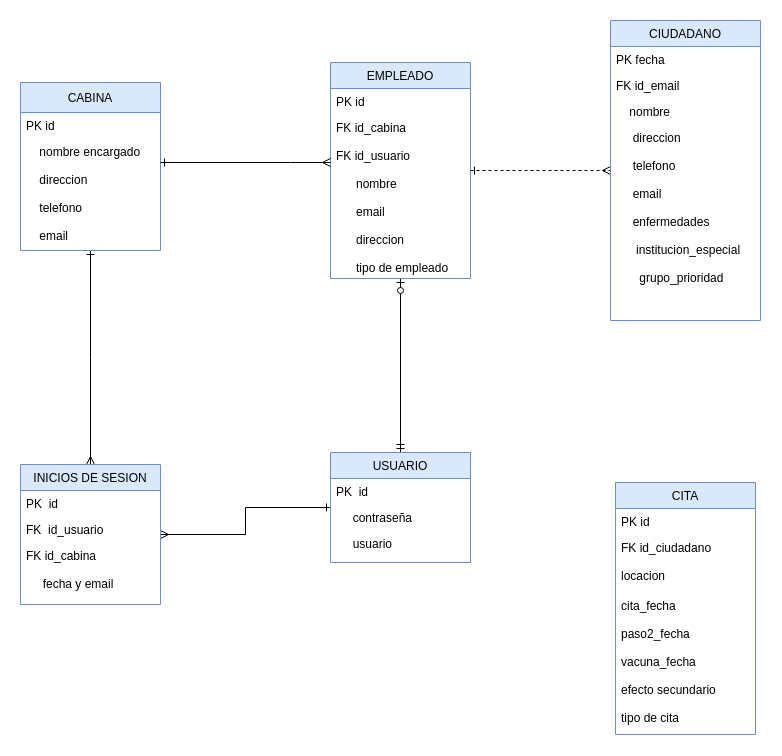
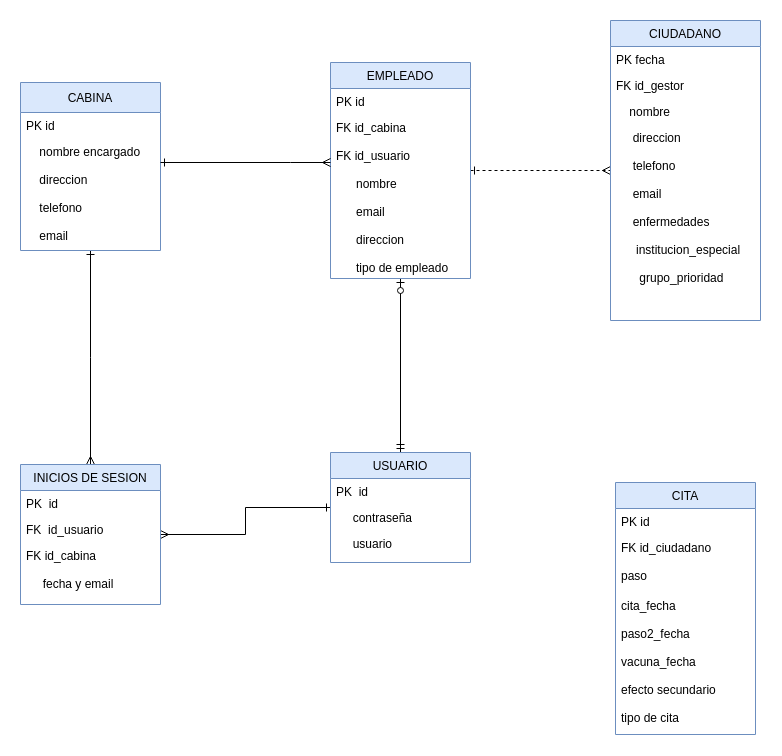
  <mxCell id="0" />
  <mxCell id="1" parent="0" />
  <mxCell id="2" style="edgeStyle=orthogonalEdgeStyle;rounded=0;orthogonalLoop=1;jettySize=auto;html=1;entryX=0.5;entryY=0;entryDx=0;entryDy=0;fontColor=#000000;startArrow=ERone;startFill=0;endArrow=ERmany;endFill=0;" parent="1" source="3" edge="1"><mxGeometry relative="1" as="geometry"><mxPoint x="90" y="464" as="targetPoint" /></mxGeometry></mxCell>
  <mxCell id="3" value="CABINA" style="swimlane;fontStyle=0;childLayout=stackLayout;horizontal=1;startSize=30;fillColor=#dae8fc;horizontalStack=0;resizeParent=1;resizeParentMax=0;resizeLast=0;collapsible=1;marginBottom=0;strokeColor=#6c8ebf;" parent="1" vertex="1"><mxGeometry x="20" y="82" width="140" height="168" as="geometry"><mxRectangle x="140" y="130" width="70" height="26" as="alternateBounds" /></mxGeometry></mxCell>
  <mxCell id="4" value="PK id" style="text;strokeColor=none;fillColor=none;align=left;verticalAlign=top;spacingLeft=4;spacingRight=4;overflow=hidden;rotatable=0;points=[[0,0.5],[1,0.5]];portConstraint=eastwest;labelBackgroundColor=none;fontStyle=0" parent="3" vertex="1"><mxGeometry y="30" width="140" height="26" as="geometry" /></mxCell>
  <mxCell id="5" value="    nombre encargado&#10;  &#10;    direccion&#10;&#10;    telefono&#10;&#10;    email&#10;&#10;&#10;" style="text;strokeColor=none;fillColor=none;align=left;verticalAlign=top;spacingLeft=4;spacingRight=4;overflow=hidden;rotatable=0;points=[[0,0.5],[1,0.5]];portConstraint=eastwest;" parent="3" vertex="1"><mxGeometry y="56" width="140" height="112" as="geometry" /></mxCell>
  <mxCell id="6" style="edgeStyle=orthogonalEdgeStyle;rounded=0;orthogonalLoop=1;jettySize=auto;html=1;startArrow=ERone;startFill=0;endArrow=ERmany;endFill=0;dashed=1;" parent="1" source="8" target="11" edge="1"><mxGeometry relative="1" as="geometry"><mxPoint x="560" y="170" as="targetPoint" /></mxGeometry></mxCell>
  <mxCell id="7" style="edgeStyle=orthogonalEdgeStyle;rounded=0;orthogonalLoop=1;jettySize=auto;html=1;entryX=0.5;entryY=0;entryDx=0;entryDy=0;fontColor=#000000;startArrow=ERzeroToOne;startFill=1;endArrow=ERmandOne;endFill=0;" parent="1" source="8" target="21" edge="1"><mxGeometry relative="1" as="geometry" /></mxCell>
  <mxCell id="8" value="EMPLEADO" style="swimlane;fontStyle=0;childLayout=stackLayout;horizontal=1;startSize=26;fillColor=#dae8fc;horizontalStack=0;resizeParent=1;resizeParentMax=0;resizeLast=0;collapsible=1;marginBottom=0;strokeColor=#6c8ebf;" parent="1" vertex="1"><mxGeometry x="330" y="62" width="140" height="216" as="geometry" /></mxCell>
  <mxCell id="9" value="PK id" style="text;strokeColor=none;fillColor=none;align=left;verticalAlign=top;spacingLeft=4;spacingRight=4;overflow=hidden;rotatable=0;points=[[0,0.5],[1,0.5]];portConstraint=eastwest;fontStyle=0;" parent="8" vertex="1"><mxGeometry y="26" width="140" height="26" as="geometry" /></mxCell>
  <mxCell id="10" value="FK id_cabina  &#10;&#10;FK id_usuario&#10;&#10;      nombre&#10;&#10;      email&#10;&#10;      direccion&#10;&#10;      tipo de empleado&#10;" style="text;strokeColor=none;fillColor=none;align=left;verticalAlign=top;spacingLeft=4;spacingRight=4;overflow=hidden;rotatable=0;points=[[0,0.5],[1,0.5]];portConstraint=eastwest;" parent="8" vertex="1"><mxGeometry y="52" width="140" height="164" as="geometry" /></mxCell>
  <mxCell id="11" value="CIUDADANO" style="swimlane;fontStyle=0;childLayout=stackLayout;horizontal=1;startSize=26;fillColor=#dae8fc;horizontalStack=0;resizeParent=1;resizeParentMax=0;resizeLast=0;collapsible=1;marginBottom=0;strokeColor=#6c8ebf;" parent="1" vertex="1"><mxGeometry x="610" y="20" width="150" height="300" as="geometry" /></mxCell>
  <mxCell id="12" value="PK fecha" style="text;strokeColor=none;fillColor=none;align=left;verticalAlign=top;spacingLeft=4;spacingRight=4;overflow=hidden;rotatable=0;points=[[0,0.5],[1,0.5]];portConstraint=eastwest;fontStyle=0" parent="11" vertex="1"><mxGeometry y="26" width="150" height="26" as="geometry" /></mxCell>
- <mxCell id="13" value="FK id_email" style="text;strokeColor=none;fillColor=none;align=left;verticalAlign=top;spacingLeft=4;spacingRight=4;overflow=hidden;rotatable=0;points=[[0,0.5],[1,0.5]];portConstraint=eastwest;fontStyle=0" parent="11" vertex="1"><mxGeometry y="52" width="150" height="26" as="geometry" /></mxCell>
+ <mxCell id="13" value="FK id_gestor" style="text;strokeColor=none;fillColor=none;align=left;verticalAlign=top;spacingLeft=4;spacingRight=4;overflow=hidden;rotatable=0;points=[[0,0.5],[1,0.5]];portConstraint=eastwest;fontStyle=0" parent="11" vertex="1"><mxGeometry y="52" width="150" height="26" as="geometry" /></mxCell>
  <mxCell id="14" value="      nombre" style="text;strokeColor=none;fillColor=none;align=left;verticalAlign=top;spacingLeft=4;spacingRight=4;overflow=hidden;rotatable=0;points=[[0,0.5],[1,0.5]];portConstraint=eastwest;" parent="11" vertex="1"><mxGeometry y="78" width="150" height="26" as="geometry" /></mxCell>
  <mxCell id="15" value="     direccion&#10;&#10;     telefono&#10;&#10;     email&#10;&#10;     enfermedades &#10;    &#10;      institucion_especial &#10;&#10;       grupo_prioridad" style="text;strokeColor=none;fillColor=none;align=left;verticalAlign=top;spacingLeft=4;spacingRight=4;overflow=hidden;rotatable=0;points=[[0,0.5],[1,0.5]];portConstraint=eastwest;fontStyle=0" parent="11" vertex="1"><mxGeometry y="104" width="150" height="196" as="geometry" /></mxCell>
  <mxCell id="16" value="CITA" style="swimlane;fontStyle=0;childLayout=stackLayout;horizontal=1;startSize=26;fillColor=#dae8fc;horizontalStack=0;resizeParent=1;resizeParentMax=0;resizeLast=0;collapsible=1;marginBottom=0;strokeColor=#6c8ebf;" parent="1" vertex="1"><mxGeometry x="615" y="482" width="140" height="252" as="geometry" /></mxCell>
  <mxCell id="17" value="PK id" style="text;strokeColor=none;fillColor=none;align=left;verticalAlign=top;spacingLeft=4;spacingRight=4;overflow=hidden;rotatable=0;points=[[0,0.5],[1,0.5]];portConstraint=eastwest;fontStyle=0" parent="16" vertex="1"><mxGeometry y="26" width="140" height="26" as="geometry" /></mxCell>
- <mxCell id="18" value="FK id_ciudadano&#10;&#10;locacion" style="text;strokeColor=none;fillColor=none;align=left;verticalAlign=top;spacingLeft=4;spacingRight=4;overflow=hidden;rotatable=0;points=[[0,0.5],[1,0.5]];portConstraint=eastwest;" parent="16" vertex="1"><mxGeometry y="52" width="140" height="58" as="geometry" /></mxCell>
+ <mxCell id="18" value="FK id_ciudadano&#10;&#10;paso" style="text;strokeColor=none;fillColor=none;align=left;verticalAlign=top;spacingLeft=4;spacingRight=4;overflow=hidden;rotatable=0;points=[[0,0.5],[1,0.5]];portConstraint=eastwest;" parent="16" vertex="1"><mxGeometry y="52" width="140" height="58" as="geometry" /></mxCell>
  <mxCell id="19" value="cita_fecha&#10;&#10;paso2_fecha&#10;&#10;vacuna_fecha&#10;&#10;efecto secundario&#10;&#10;tipo de cita" style="text;strokeColor=none;fillColor=none;align=left;verticalAlign=top;spacingLeft=4;spacingRight=4;overflow=hidden;rotatable=0;points=[[0,0.5],[1,0.5]];portConstraint=eastwest;fontStyle=0" parent="16" vertex="1"><mxGeometry y="110" width="140" height="142" as="geometry" /></mxCell>
  <mxCell id="20" style="edgeStyle=orthogonalEdgeStyle;rounded=0;orthogonalLoop=1;jettySize=auto;html=1;fontColor=#000000;startArrow=ERone;startFill=0;endArrow=ERmany;endFill=0;" parent="1" source="21" target="26" edge="1"><mxGeometry relative="1" as="geometry"><mxPoint x="170" y="522.059" as="targetPoint" /></mxGeometry></mxCell>
  <mxCell id="21" value="USUARIO" style="swimlane;fontStyle=0;childLayout=stackLayout;horizontal=1;startSize=26;fillColor=#dae8fc;horizontalStack=0;resizeParent=1;resizeParentMax=0;resizeLast=0;collapsible=1;marginBottom=0;strokeColor=#6c8ebf;" parent="1" vertex="1"><mxGeometry x="330" y="452" width="140" height="110" as="geometry"><mxRectangle x="280" y="285" width="90" height="26" as="alternateBounds" /></mxGeometry></mxCell>
  <mxCell id="22" value="PK  id" style="text;strokeColor=none;fillColor=none;align=left;verticalAlign=top;spacingLeft=4;spacingRight=4;overflow=hidden;rotatable=0;points=[[0,0.5],[1,0.5]];portConstraint=eastwest;fontStyle=0" parent="21" vertex="1"><mxGeometry y="26" width="140" height="26" as="geometry" /></mxCell>
  <mxCell id="23" value="      contraseña" style="text;strokeColor=none;fillColor=none;align=left;verticalAlign=top;spacingLeft=4;spacingRight=4;overflow=hidden;rotatable=0;points=[[0,0.5],[1,0.5]];portConstraint=eastwest;" parent="21" vertex="1"><mxGeometry y="52" width="140" height="26" as="geometry" /></mxCell>
  <mxCell id="24" value="      usuario" style="text;strokeColor=none;fillColor=none;align=left;verticalAlign=top;spacingLeft=4;spacingRight=4;overflow=hidden;rotatable=0;points=[[0,0.5],[1,0.5]];portConstraint=eastwest;fontStyle=0" parent="21" vertex="1"><mxGeometry y="78" width="140" height="32" as="geometry" /></mxCell>
  <mxCell id="25" style="edgeStyle=orthogonalEdgeStyle;rounded=0;orthogonalLoop=1;jettySize=auto;html=1;startArrow=ERone;startFill=0;endArrow=ERmany;endFill=0;" parent="1" target="8" edge="1"><mxGeometry relative="1" as="geometry"><mxPoint x="160" y="162" as="sourcePoint" /><mxPoint x="317.06" y="217.76" as="targetPoint" /><Array as="points"><mxPoint x="290" y="162" /><mxPoint x="290" y="162" /></Array></mxGeometry></mxCell>
  <mxCell id="26" value="INICIOS DE SESION" style="swimlane;fontStyle=0;childLayout=stackLayout;horizontal=1;startSize=26;fillColor=#dae8fc;horizontalStack=0;resizeParent=1;resizeParentMax=0;resizeLast=0;collapsible=1;marginBottom=0;strokeColor=#6c8ebf;" vertex="1" parent="1"><mxGeometry x="20" y="464" width="140" height="140" as="geometry"><mxRectangle x="280" y="285" width="90" height="26" as="alternateBounds" /></mxGeometry></mxCell>
  <mxCell id="27" value="PK  id" style="text;strokeColor=none;fillColor=none;align=left;verticalAlign=top;spacingLeft=4;spacingRight=4;overflow=hidden;rotatable=0;points=[[0,0.5],[1,0.5]];portConstraint=eastwest;fontStyle=0" vertex="1" parent="26"><mxGeometry y="26" width="140" height="26" as="geometry" /></mxCell>
  <mxCell id="28" value="FK  id_usuario" style="text;strokeColor=none;fillColor=none;align=left;verticalAlign=top;spacingLeft=4;spacingRight=4;overflow=hidden;rotatable=0;points=[[0,0.5],[1,0.5]];portConstraint=eastwest;" vertex="1" parent="26"><mxGeometry y="52" width="140" height="26" as="geometry" /></mxCell>
  <mxCell id="29" value="FK id_cabina&#10;&#10;      fecha y email" style="text;strokeColor=none;fillColor=none;align=left;verticalAlign=top;spacingLeft=4;spacingRight=4;overflow=hidden;rotatable=0;points=[[0,0.5],[1,0.5]];portConstraint=eastwest;fontStyle=0" vertex="1" parent="26"><mxGeometry y="78" width="140" height="62" as="geometry" /></mxCell>
